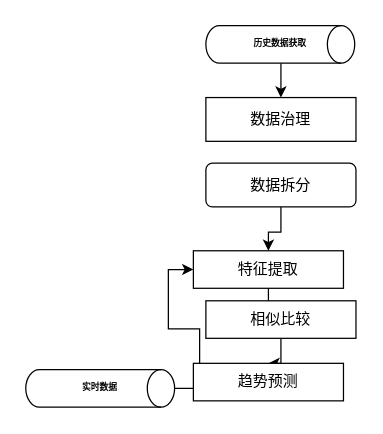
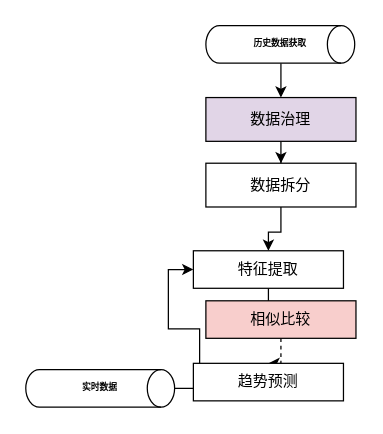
  <mxCell id="0" />
  <mxCell id="1" parent="0" />
  <mxCell id="2" style="edgeStyle=orthogonalEdgeStyle;rounded=0;orthogonalLoop=1;jettySize=auto;html=1;entryX=0.5;entryY=0;entryDx=0;entryDy=0;" edge="1" parent="1" target="4"><mxGeometry relative="1" as="geometry"><mxPoint x="224" y="50" as="sourcePoint" /></mxGeometry></mxCell>
- <mxCell id="4" value="数据治理" style="rounded=0;whiteSpace=wrap;html=1;" vertex="1" parent="1"><mxGeometry x="164" y="77.5" width="120" height="35" as="geometry" /></mxCell>
+ <mxCell id="3" style="edgeStyle=orthogonalEdgeStyle;rounded=0;orthogonalLoop=1;jettySize=auto;html=1;entryX=0.5;entryY=0;entryDx=0;entryDy=0;fontFamily=Helvetica;fontSize=7;" edge="1" parent="1" source="4" target="7"><mxGeometry relative="1" as="geometry" /></mxCell>
+ <mxCell id="4" value="数据治理" style="rounded=0;whiteSpace=wrap;html=1;fillColor=#e1d5e7;" vertex="1" parent="1"><mxGeometry x="164" y="77.5" width="120" height="35" as="geometry" /></mxCell>
  <mxCell id="5" value="&lt;h5 style=&quot;font-size: 7px;&quot;&gt;&lt;font style=&quot;line-height: 110%; font-size: 7px;&quot;&gt;历史数据获取&lt;/font&gt;&lt;/h5&gt;" style="strokeWidth=1;html=1;shape=mxgraph.flowchart.direct_data;whiteSpace=wrap;fontSize=7;fontStyle=0;fontFamily=Helvetica;horizontal=1;verticalAlign=middle;" vertex="1" parent="1"><mxGeometry x="164" y="20" width="119" height="30" as="geometry" /></mxCell>
  <mxCell id="6" value="" style="edgeStyle=orthogonalEdgeStyle;rounded=0;orthogonalLoop=1;jettySize=auto;html=1;fontFamily=Helvetica;fontSize=7;" edge="1" parent="1" source="7" target="9"><mxGeometry relative="1" as="geometry" /></mxCell>
- <mxCell id="7" value="数据拆分" style="whiteSpace=wrap;html=1;rounded=1;" vertex="1" parent="1"><mxGeometry x="164" y="130" width="120" height="35" as="geometry" /></mxCell>
+ <mxCell id="7" value="数据拆分" style="rounded=0;whiteSpace=wrap;html=1;" vertex="1" parent="1"><mxGeometry x="164" y="130" width="120" height="35" as="geometry" /></mxCell>
  <mxCell id="8" value="" style="edgeStyle=orthogonalEdgeStyle;rounded=0;orthogonalLoop=1;jettySize=auto;html=1;fontFamily=Helvetica;fontSize=7;" edge="1" parent="1" source="9" target="13"><mxGeometry relative="1" as="geometry" /></mxCell>
  <mxCell id="9" value="特征提取" style="whiteSpace=wrap;html=1;rounded=0;" vertex="1" parent="1"><mxGeometry x="154" y="200" width="120" height="30" as="geometry" /></mxCell>
  <mxCell id="10" style="edgeStyle=orthogonalEdgeStyle;rounded=0;orthogonalLoop=1;jettySize=auto;html=1;entryX=0;entryY=0.5;entryDx=0;entryDy=0;fontFamily=Helvetica;fontSize=7;" edge="1" parent="1" source="11" target="9"><mxGeometry relative="1" as="geometry" /></mxCell>
  <mxCell id="11" value="&lt;h5 style=&quot;font-size: 7px&quot;&gt;实时数据&lt;/h5&gt;" style="strokeWidth=1;html=1;shape=mxgraph.flowchart.direct_data;whiteSpace=wrap;fontSize=7;fontStyle=0;fontFamily=Helvetica;horizontal=1;verticalAlign=middle;" vertex="1" parent="1"><mxGeometry x="20" y="295" width="119" height="30" as="geometry" /></mxCell>
- <mxCell id="12" value="" style="edgeStyle=orthogonalEdgeStyle;rounded=0;orthogonalLoop=1;jettySize=auto;html=1;fontFamily=Helvetica;fontSize=7;" edge="1" parent="1" source="13" target="14"><mxGeometry relative="1" as="geometry" /></mxCell>
- <mxCell id="13" value="相似比较" style="whiteSpace=wrap;html=1;rounded=0;" vertex="1" parent="1"><mxGeometry x="164" y="240" width="120" height="30" as="geometry" /></mxCell>
+ <mxCell id="12" value="" style="edgeStyle=orthogonalEdgeStyle;rounded=0;orthogonalLoop=1;jettySize=auto;html=1;fontFamily=Helvetica;fontSize=7;dashed=1;" edge="1" parent="1" source="13" target="14"><mxGeometry relative="1" as="geometry" /></mxCell>
+ <mxCell id="13" value="相似比较" style="whiteSpace=wrap;html=1;rounded=0;fillColor=#f8cecc;" vertex="1" parent="1"><mxGeometry x="164" y="240" width="120" height="30" as="geometry" /></mxCell>
  <mxCell id="14" value="趋势预测" style="rounded=0;whiteSpace=wrap;html=1;" vertex="1" parent="1"><mxGeometry x="154" y="290" width="120" height="30" as="geometry" /></mxCell>
